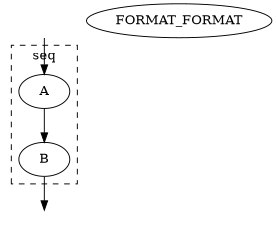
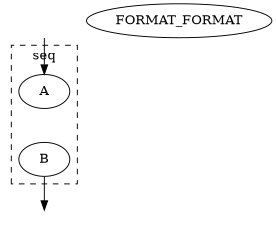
  digraph {
    A
    B
    Out1 [style=invisible]
    n4 [label=FORMAT_FORMAT]
    In1 [style=invisible]
    subgraph cluster_1 {
      label=seq
      style=dashed
      A
      B
    }
-   A -> B
    B -> Out1
    In1 -> A
  }
